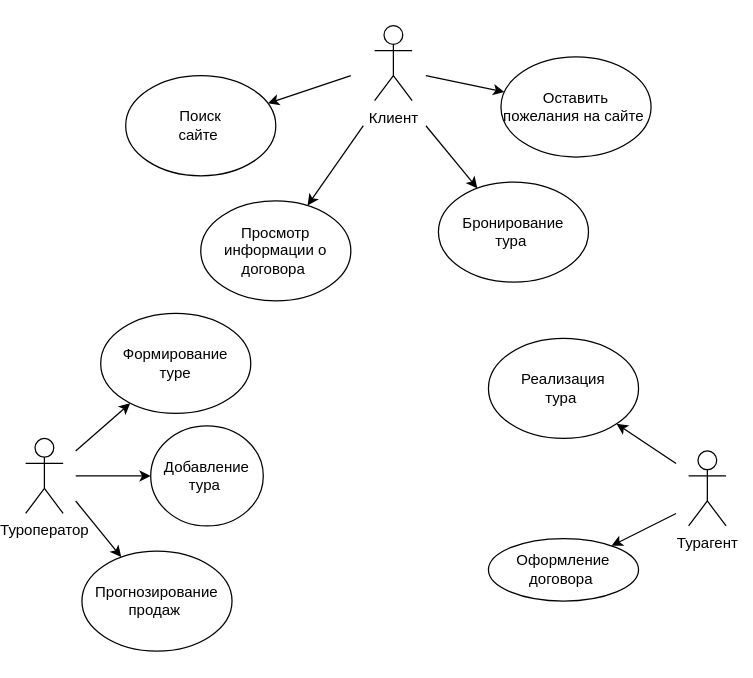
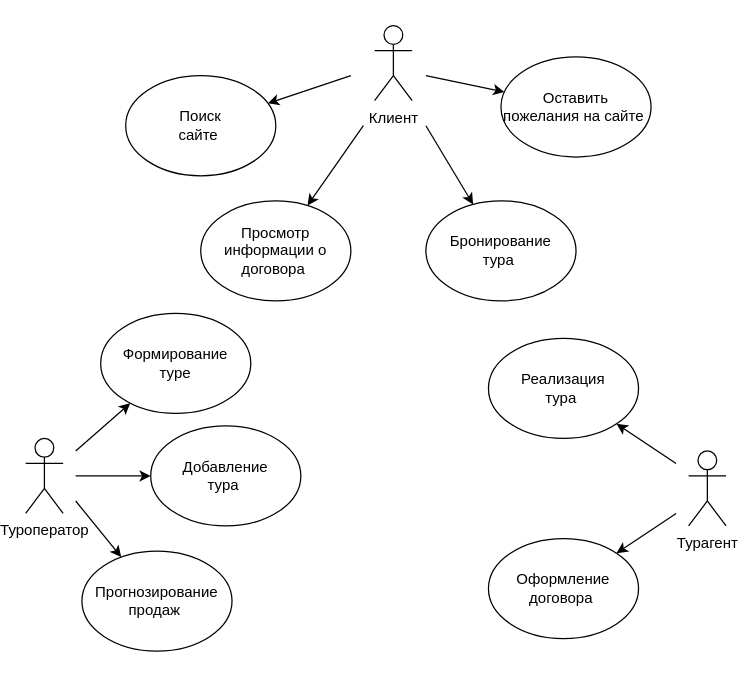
  <mxCell id="0" />
  <mxCell id="1" parent="0" />
  <mxCell id="2" value="Клиент&lt;br&gt;" style="shape=umlActor;verticalLabelPosition=bottom;verticalAlign=top;html=1;outlineConnect=0;" vertex="1" parent="1"><mxGeometry x="299" y="20" width="30" height="60" as="geometry" /></mxCell>
  <mxCell id="3" value="" style="endArrow=classic;html=1;rounded=0;" edge="1" parent="1" target="4"><mxGeometry width="50" height="50" relative="1" as="geometry"><mxPoint x="340" y="60" as="sourcePoint" /><mxPoint x="460" y="110" as="targetPoint" /></mxGeometry></mxCell>
  <mxCell id="4" value="Оставить&lt;br/&gt;пожелания на сайте&amp;nbsp;" style="ellipse;whiteSpace=wrap;html=1;" vertex="1" parent="1"><mxGeometry x="400" y="45" width="120" height="80" as="geometry" /></mxCell>
  <mxCell id="5" value="" style="endArrow=classic;html=1;rounded=0;" edge="1" parent="1" target="6"><mxGeometry width="50" height="50" relative="1" as="geometry"><mxPoint x="340" y="100" as="sourcePoint" /><mxPoint x="320" y="210" as="targetPoint" /></mxGeometry></mxCell>
- <mxCell id="6" value="Бронирование&lt;br/&gt;тура&amp;nbsp;" style="ellipse;whiteSpace=wrap;html=1;" vertex="1" parent="1"><mxGeometry x="350" y="145" width="120" height="80" as="geometry" /></mxCell>
+ <mxCell id="6" value="Бронирование&lt;br/&gt;тура&amp;nbsp;" style="ellipse;whiteSpace=wrap;html=1;" vertex="1" parent="1"><mxGeometry x="340" y="160" width="120" height="80" as="geometry" /></mxCell>
  <mxCell id="7" value="" style="endArrow=classic;html=1;rounded=0;" edge="1" parent="1" target="8"><mxGeometry width="50" height="50" relative="1" as="geometry"><mxPoint x="290" y="100" as="sourcePoint" /><mxPoint x="230" y="150" as="targetPoint" /></mxGeometry></mxCell>
  <mxCell id="8" value="Просмотр&lt;br/&gt;информации о договора&amp;nbsp;" style="ellipse;whiteSpace=wrap;html=1;" vertex="1" parent="1"><mxGeometry x="160" y="160" width="120" height="80" as="geometry" /></mxCell>
  <mxCell id="9" value="" style="endArrow=classic;html=1;rounded=0;" edge="1" parent="1" target="10"><mxGeometry width="50" height="50" relative="1" as="geometry"><mxPoint x="280" y="60" as="sourcePoint" /><mxPoint x="90" y="130" as="targetPoint" /></mxGeometry></mxCell>
  <mxCell id="10" value="Поиск&lt;br/&gt;сайте&amp;nbsp;" style="ellipse;whiteSpace=wrap;html=1;" vertex="1" parent="1"><mxGeometry x="100" y="60" width="120" height="80" as="geometry" /></mxCell>
  <mxCell id="11" value="Туроператор" style="shape=umlActor;verticalLabelPosition=bottom;verticalAlign=top;html=1;outlineConnect=0;" vertex="1" parent="1"><mxGeometry x="20" y="350" width="30" height="60" as="geometry" /></mxCell>
  <mxCell id="12" value="" style="endArrow=classic;html=1;rounded=0;" edge="1" parent="1" target="17"><mxGeometry width="50" height="50" relative="1" as="geometry"><mxPoint x="60" y="360" as="sourcePoint" /><mxPoint x="120" y="310" as="targetPoint" /></mxGeometry></mxCell>
  <mxCell id="13" value="" style="endArrow=classic;html=1;rounded=0;" edge="1" parent="1" target="16"><mxGeometry width="50" height="50" relative="1" as="geometry"><mxPoint x="60" y="380" as="sourcePoint" /><mxPoint x="120" y="340" as="targetPoint" /></mxGeometry></mxCell>
  <mxCell id="14" value="" style="endArrow=classic;html=1;rounded=0;" edge="1" parent="1" target="15"><mxGeometry width="50" height="50" relative="1" as="geometry"><mxPoint x="60" y="400" as="sourcePoint" /><mxPoint x="120" y="370" as="targetPoint" /></mxGeometry></mxCell>
  <mxCell id="15" value="Прогнозирование&lt;br/&gt;продаж&amp;nbsp;" style="ellipse;whiteSpace=wrap;html=1;" vertex="1" parent="1"><mxGeometry x="65" y="440" width="120" height="80" as="geometry" /></mxCell>
- <mxCell id="16" value="Добавление&lt;br/&gt;тура&amp;nbsp;" style="ellipse;whiteSpace=wrap;html=1;" vertex="1" parent="1"><mxGeometry x="120" y="340" width="90" height="80" as="geometry" /></mxCell>
+ <mxCell id="16" value="Добавление&lt;br/&gt;тура&amp;nbsp;" style="ellipse;whiteSpace=wrap;html=1;" vertex="1" parent="1"><mxGeometry x="120" y="340" width="120" height="80" as="geometry" /></mxCell>
  <mxCell id="17" value="Формирование&lt;br/&gt;туре" style="ellipse;whiteSpace=wrap;html=1;" vertex="1" parent="1"><mxGeometry x="80" y="250" width="120" height="80" as="geometry" /></mxCell>
  <mxCell id="18" value="Турагент" style="shape=umlActor;verticalLabelPosition=bottom;verticalAlign=top;html=1;outlineConnect=0;" vertex="1" parent="1"><mxGeometry x="550" y="360" width="30" height="60" as="geometry" /></mxCell>
  <mxCell id="19" value="" style="endArrow=classic;html=1;rounded=0;" edge="1" parent="1" target="22"><mxGeometry width="50" height="50" relative="1" as="geometry"><mxPoint x="540" y="370" as="sourcePoint" /><mxPoint x="490" y="330" as="targetPoint" /></mxGeometry></mxCell>
  <mxCell id="20" value="" style="endArrow=classic;html=1;rounded=0;" edge="1" parent="1" target="21"><mxGeometry width="50" height="50" relative="1" as="geometry"><mxPoint x="540" y="410" as="sourcePoint" /><mxPoint x="500" y="450" as="targetPoint" /></mxGeometry></mxCell>
- <mxCell id="21" value="Оформление&lt;br/&gt;договора&amp;nbsp;" style="ellipse;whiteSpace=wrap;html=1;" vertex="1" parent="1"><mxGeometry x="390" y="430" width="120" height="50" as="geometry" /></mxCell>
+ <mxCell id="21" value="Оформление&lt;br/&gt;договора&amp;nbsp;" style="ellipse;whiteSpace=wrap;html=1;" vertex="1" parent="1"><mxGeometry x="390" y="430" width="120" height="80" as="geometry" /></mxCell>
  <mxCell id="22" value="Реализация&lt;br/&gt;тура&amp;nbsp;" style="ellipse;whiteSpace=wrap;html=1;" vertex="1" parent="1"><mxGeometry x="390" y="270" width="120" height="80" as="geometry" /></mxCell>
